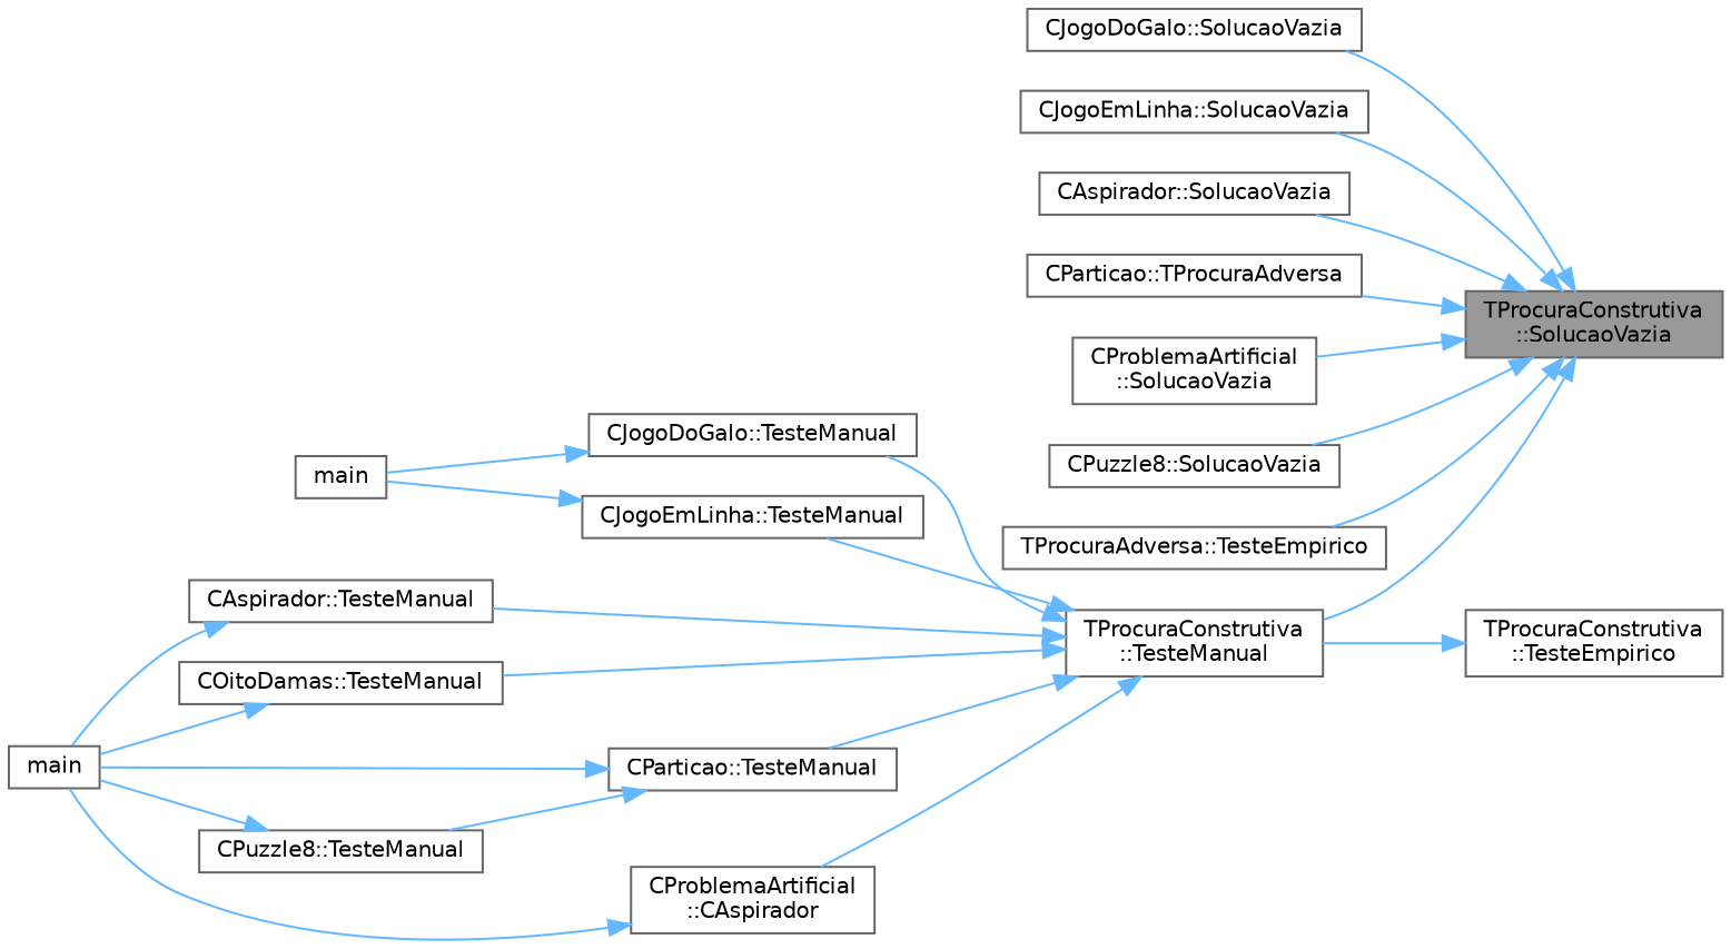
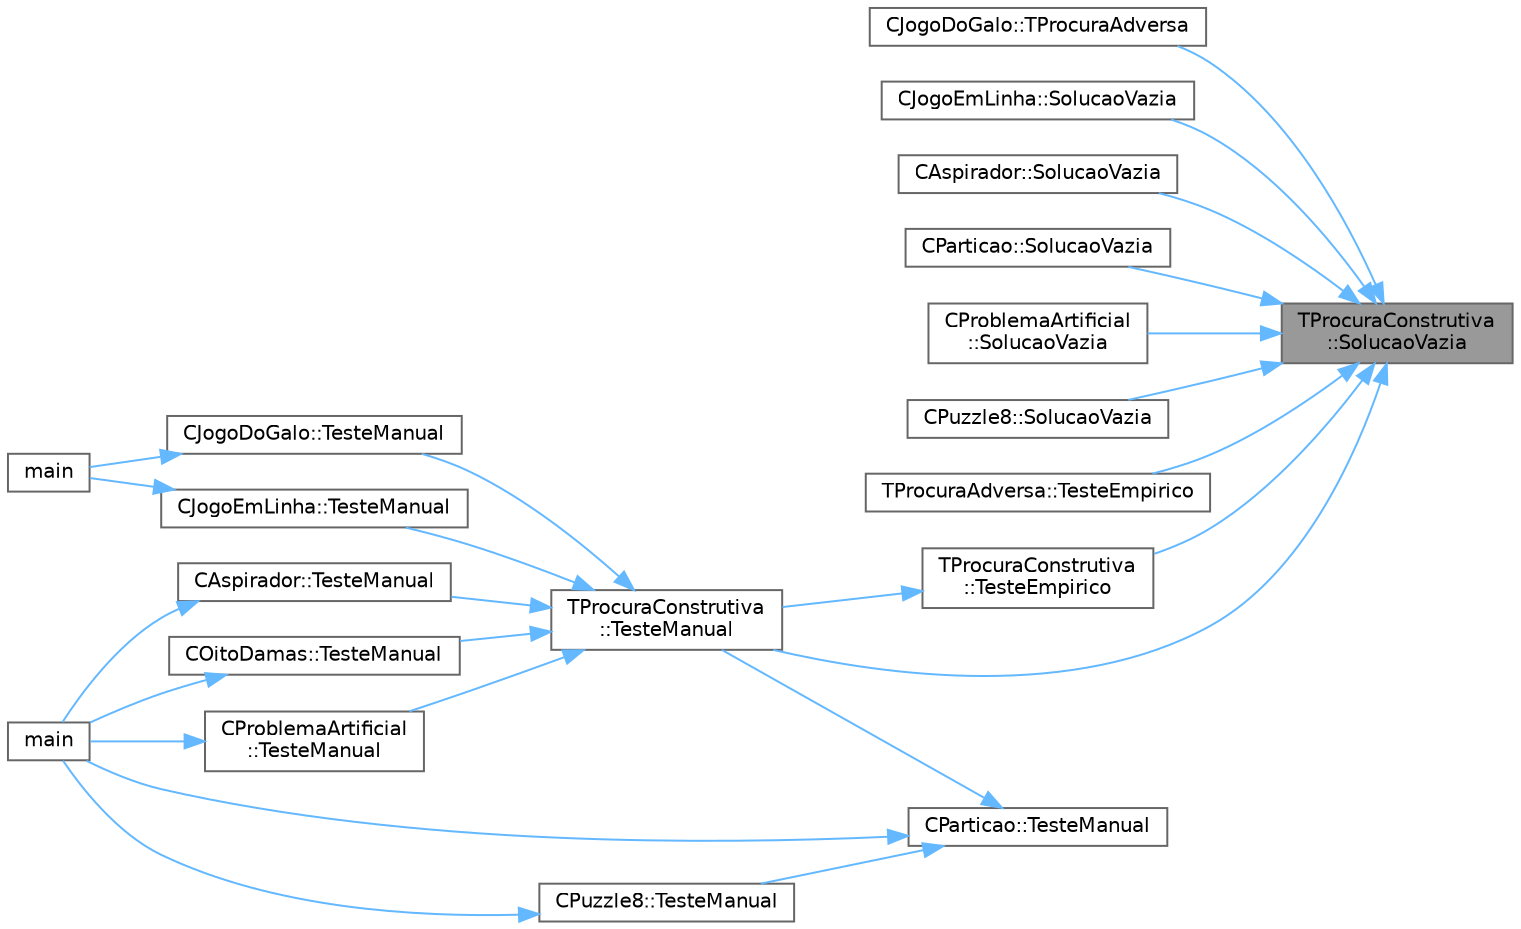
  digraph {
    rankdir=RL
    node [color=grey40 fillcolor=white fontname=Helvetica fontsize=10 shape=box style=filled]
    edge [color=steelblue1 dir=back fontname=Helvetica fontsize=10 labelfontname=Helvetica labelfontsize=10 style=solid]
    n1 [color=gray40 fillcolor=grey60 fontcolor=black height=0.2 label="TProcuraConstrutiva\l::SolucaoVazia" width=0.4]
-   n2 [height=0.2 label="CJogoDoGalo::SolucaoVazia" width=0.4]
+   n2 [height=0.2 label="CJogoDoGalo::TProcuraAdversa" width=0.4]
    n3 [height=0.2 label="CJogoEmLinha::SolucaoVazia" width=0.4]
    n4 [height=0.2 label="CAspirador::SolucaoVazia" width=0.4]
-   n5 [height=0.2 label="CParticao::TProcuraAdversa" width=0.4]
+   n5 [height=0.2 label="CParticao::SolucaoVazia" width=0.4]
    n6 [height=0.2 label="CProblemaArtificial\l::SolucaoVazia" width=0.4]
    n7 [height=0.2 label="CPuzzle8::SolucaoVazia" width=0.4]
    n8 [height=0.2 label="TProcuraAdversa::TesteEmpirico" width=0.4]
    n9 [height=0.2 label="TProcuraConstrutiva\l::TesteEmpirico" width=0.4]
    n10 [height=0.2 label="TProcuraConstrutiva\l::TesteManual" width=0.4]
    n11 [height=0.2 label="CJogoDoGalo::TesteManual" width=0.4]
    n12 [height=0.2 label="CJogoEmLinha::TesteManual" width=0.4]
    n13 [height=0.2 label="CAspirador::TesteManual" width=0.4]
    n14 [height=0.2 label="COitoDamas::TesteManual" width=0.4]
    n15 [height=0.2 label="CParticao::TesteManual" width=0.4]
-   n16 [height=0.2 label="CProblemaArtificial\l::CAspirador" width=0.4]
+   n16 [height=0.2 label="CProblemaArtificial\l::TesteManual" width=0.4]
    n17 [height=0.2 label=main width=0.4]
    n18 [height=0.2 label=main width=0.4]
    n19 [height=0.2 label="CPuzzle8::TesteManual" width=0.4]
    n1 -> n2
    n1 -> n3
    n1 -> n4
    n1 -> n5
    n1 -> n6
    n1 -> n7
    n1 -> n8
+   n1 -> n9
    n1 -> n10
    n9 -> n10
    n10 -> n11
    n10 -> n12
    n10 -> n13
    n10 -> n14
-   n10 -> n15
+   n15 -> n10
    n10 -> n16
    n11 -> n17
    n12 -> n17
    n13 -> n18
    n14 -> n18
    n15 -> n18
    n15 -> n19
    n16 -> n18
    n19 -> n18
  }
